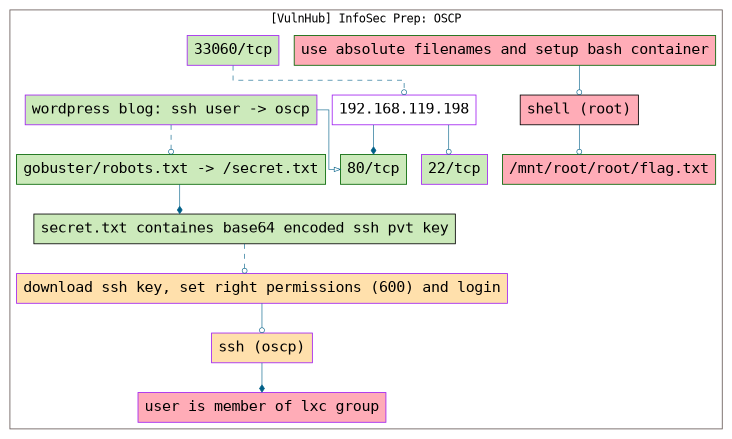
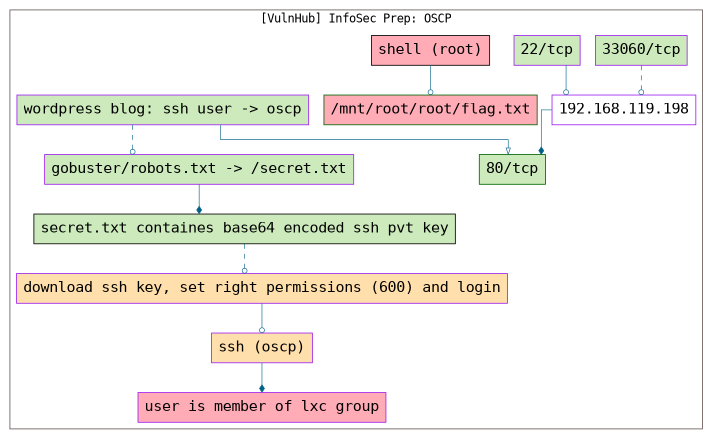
  digraph {
    bgcolor="#ffffff"
    fixedsize=true
    fontname="DejaVu Sans Mono"
    nodesdictep=1.0
    splines=ortho
    node [color=purple fillcolor="#cceabb" fontname="DejaVu Sans Mono" fontsize=18 shape=box style="filled,solid"]
    edge [arrowhead=odot arrowsize=0.75 color="#005f87" fontname="DejaVu Sans Mono" penwidth=0.75 style=solid]
    n1 [fillcolor="#ffffff" label="192.168.119.198" width=0.25]
    n2 [label="33060/tcp" width=0.25]
    n3 [label="22/tcp" width=0.25]
    n4 [color=darkgreen label="80/tcp" width=0.25]
-   n5 [color=darkgreen fillcolor="#ffacb7" label="use absolute filenames and setup bash container" width=0.25]
    n6 [color=black fillcolor="#ffacb7" label="shell (root)" width=0.25]
    n7 [color=darkgreen fillcolor="#ffacb7" label="/mnt/root/root/flag.txt" width=0.25]
    n8 [label="wordpress blog: ssh user -> oscp" width=0.25]
-   n9 [color=darkgreen label="gobuster/robots.txt -> /secret.txt" width=0.25]
+   n9 [label="gobuster/robots.txt -> /secret.txt" width=0.25]
    n10 [color=black label="secret.txt containes base64 encoded ssh pvt key" width=0.25]
    n11 [fillcolor="#ffe0ac" label="download ssh key, set right permissions (600) and login" width=0.25]
    n12 [fillcolor="#ffe0ac" label="ssh (oscp)" width=0.25]
    n13 [fillcolor="#ffacb7" label="user is member of lxc group" width=0.25]
    subgraph cluster_1 {
      color="#665957"
      label="[VulnHub] InfoSec Prep: OSCP"
      n1
      n2
      n3
      n4
-     n5
      n6
      n7
      n8
      n9
      n10
      n11
      n12
      n13
    }
-   n1 -> n3
+   n3 -> n1
    n1 -> n4 [arrowhead=diamond style=bold]
    n2 -> n1 [style=dashed]
-   n5 -> n6
    n6 -> n7
    n8 -> n4 [arrowhead=onormal]
    n8 -> n9 [style=dashed]
    n9 -> n10 [arrowhead=diamond]
    n10 -> n11 [style=dashed]
    n11 -> n12
    n12 -> n13 [arrowhead=diamond]
  }
